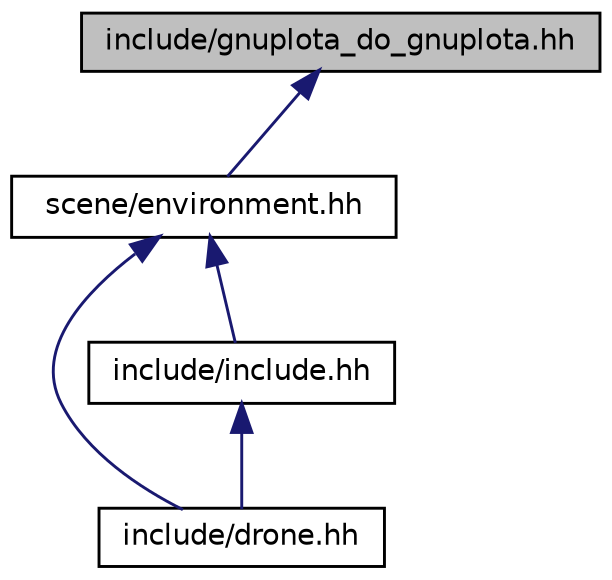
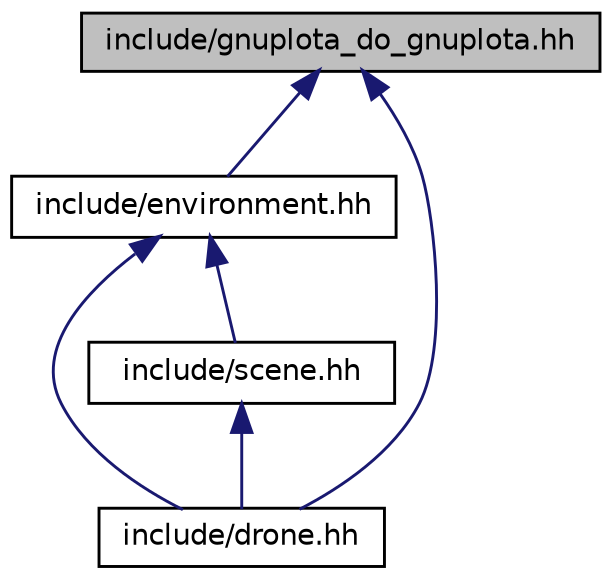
  digraph {
    node [color=black fillcolor=white fontname=Helvetica fontsize=10 shape=record style=filled]
    edge [color=midnightblue dir=back fontname=Helvetica fontsize=10 labelfontname=Helvetica labelfontsize=10 style=solid]
    n1 [fillcolor=grey75 fontcolor=black height=0.2 label="include/gnuplota_do_gnuplota.hh" width=0.4]
-   n2 [height=0.2 label="scene/environment.hh" width=0.4]
+   n2 [height=0.2 label="include/environment.hh" width=0.4]
    n3 [height=0.2 label="include/drone.hh" width=0.4]
-   n4 [height=0.2 label="include/include.hh" width=0.4]
+   n4 [height=0.2 label="include/scene.hh" width=0.4]
    n1 -> n2
+   n1 -> n3
    n2 -> n3
    n2 -> n4
    n4 -> n3
  }
